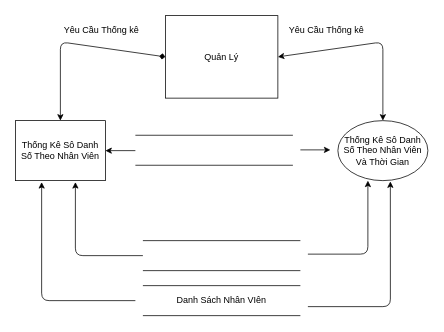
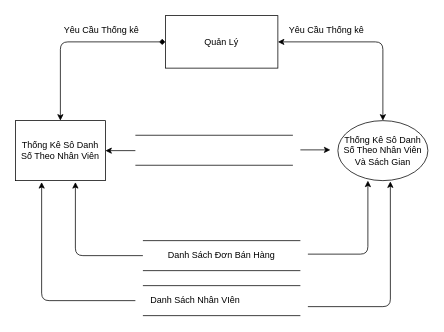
  <mxCell id="0" />
  <mxCell id="1" parent="0" />
- <mxCell id="2" value="Quản Lý" style="rounded=0;whiteSpace=wrap;html=1;" parent="1" vertex="1"><mxGeometry x="220" y="20" width="150" height="110" as="geometry" /></mxCell>
+ <mxCell id="2" value="Quản Lý" style="rounded=0;whiteSpace=wrap;html=1;" parent="1" vertex="1"><mxGeometry x="220" y="20" width="150" height="70" as="geometry" /></mxCell>
  <mxCell id="3" value="Thống Kê Sô Danh Số Theo Nhân Viên" style="whiteSpace=wrap;html=1;rounded=0;" parent="1" vertex="1"><mxGeometry x="20" y="160" width="120" height="80" as="geometry" /></mxCell>
  <mxCell id="4" value="" style="endArrow=none;html=1;" parent="1" edge="1"><mxGeometry width="50" height="50" relative="1" as="geometry"><mxPoint x="190" y="360" as="sourcePoint" /><mxPoint x="400" y="360" as="targetPoint" /></mxGeometry></mxCell>
  <mxCell id="5" value="" style="endArrow=none;html=1;" parent="1" edge="1"><mxGeometry width="50" height="50" relative="1" as="geometry"><mxPoint x="190" y="320" as="sourcePoint" /><mxPoint x="400" y="320" as="targetPoint" /></mxGeometry></mxCell>
+ <mxCell id="6" value="Danh Sách Đơn Bán Hàng" style="text;html=1;strokeColor=none;fillColor=none;align=center;verticalAlign=middle;whiteSpace=wrap;rounded=0;" parent="1" vertex="1"><mxGeometry x="210" y="330" width="170" height="20" as="geometry" /></mxCell>
  <mxCell id="7" value="" style="endArrow=classic;startArrow=classic;html=1;exitX=1;exitY=0.5;exitDx=0;exitDy=0;entryX=0.5;entryY=0;entryDx=0;entryDy=0;" parent="1" source="2" edge="1"><mxGeometry width="50" height="50" relative="1" as="geometry"><mxPoint x="490" y="50" as="sourcePoint" /><mxPoint x="510" y="160" as="targetPoint" /><Array as="points"><mxPoint x="510" y="55" /></Array></mxGeometry></mxCell>
  <mxCell id="8" value="" style="endArrow=diamond;startArrow=classic;html=1;entryX=0;entryY=0.5;entryDx=0;entryDy=0;exitX=0.5;exitY=0;exitDx=0;exitDy=0;" parent="1" source="3" target="2" edge="1"><mxGeometry width="50" height="50" relative="1" as="geometry"><mxPoint x="90" y="110" as="sourcePoint" /><mxPoint x="140" y="60" as="targetPoint" /><Array as="points"><mxPoint x="80" y="55" /></Array></mxGeometry></mxCell>
  <mxCell id="9" value="Yêu Cầu Thống kê" style="text;html=1;strokeColor=none;fillColor=none;align=center;verticalAlign=middle;whiteSpace=wrap;rounded=0;" parent="1" vertex="1"><mxGeometry x="80" y="30" width="110" height="20" as="geometry" /></mxCell>
  <mxCell id="10" value="Yêu Cầu Thống kê" style="text;html=1;strokeColor=none;fillColor=none;align=center;verticalAlign=middle;whiteSpace=wrap;rounded=0;" parent="1" vertex="1"><mxGeometry x="380" y="30" width="110" height="20" as="geometry" /></mxCell>
- <mxCell id="11" value="Thống Kê Sô Danh Số Theo Nhân Viên Và Thời Gian" style="ellipse;whiteSpace=wrap;html=1;" vertex="1" parent="1"><mxGeometry x="450" y="160" width="120" height="80" as="geometry" /></mxCell>
+ <mxCell id="11" value="Thống Kê Sô Danh Số Theo Nhân Viên Và Sách Gian" style="ellipse;whiteSpace=wrap;html=1;" vertex="1" parent="1"><mxGeometry x="450" y="160" width="120" height="80" as="geometry" /></mxCell>
  <mxCell id="12" value="" style="endArrow=none;html=1;" edge="1" parent="1"><mxGeometry width="50" height="50" relative="1" as="geometry"><mxPoint x="180" y="219.5" as="sourcePoint" /><mxPoint x="390" y="219.5" as="targetPoint" /></mxGeometry></mxCell>
  <mxCell id="13" value="" style="endArrow=none;html=1;" edge="1" parent="1"><mxGeometry width="50" height="50" relative="1" as="geometry"><mxPoint x="180" y="179.5" as="sourcePoint" /><mxPoint x="390" y="179.5" as="targetPoint" /></mxGeometry></mxCell>
  <mxCell id="14" value="" style="endArrow=classic;html=1;" edge="1" parent="1"><mxGeometry width="50" height="50" relative="1" as="geometry"><mxPoint x="400" y="199" as="sourcePoint" /><mxPoint x="440" y="199" as="targetPoint" /></mxGeometry></mxCell>
  <mxCell id="15" value="" style="endArrow=classic;html=1;entryX=1;entryY=0.5;entryDx=0;entryDy=0;" edge="1" parent="1" target="3"><mxGeometry width="50" height="50" relative="1" as="geometry"><mxPoint x="180" y="200" as="sourcePoint" /><mxPoint x="440" y="199" as="targetPoint" /></mxGeometry></mxCell>
  <mxCell id="16" value="" style="endArrow=none;html=1;" edge="1" parent="1"><mxGeometry width="50" height="50" relative="1" as="geometry"><mxPoint x="190" y="420" as="sourcePoint" /><mxPoint x="400" y="420" as="targetPoint" /></mxGeometry></mxCell>
  <mxCell id="17" value="" style="endArrow=none;html=1;" edge="1" parent="1"><mxGeometry width="50" height="50" relative="1" as="geometry"><mxPoint x="190" y="380" as="sourcePoint" /><mxPoint x="400" y="380" as="targetPoint" /></mxGeometry></mxCell>
- <mxCell id="18" value="Danh Sách Nhân VIên" style="text;html=1;strokeColor=none;fillColor=none;align=center;verticalAlign=middle;whiteSpace=wrap;rounded=0;" vertex="1" parent="1"><mxGeometry x="210" y="390" width="170" height="20" as="geometry" /></mxCell>
+ <mxCell id="18" value="Danh Sách Nhân VIên" style="text;html=1;strokeColor=none;fillColor=none;align=center;verticalAlign=middle;whiteSpace=wrap;rounded=0;" vertex="1" parent="1"><mxGeometry x="175" y="390" width="170" height="20" as="geometry" /></mxCell>
  <mxCell id="19" value="" style="endArrow=classic;html=1;entryX=0.292;entryY=1.025;entryDx=0;entryDy=0;entryPerimeter=0;" edge="1" parent="1" target="3"><mxGeometry width="50" height="50" relative="1" as="geometry"><mxPoint x="180" y="400" as="sourcePoint" /><mxPoint x="70" y="450" as="targetPoint" /><Array as="points"><mxPoint x="55" y="400" /></Array></mxGeometry></mxCell>
  <mxCell id="20" value="" style="endArrow=classic;html=1;entryX=0.667;entryY=1.025;entryDx=0;entryDy=0;entryPerimeter=0;" edge="1" parent="1" target="3"><mxGeometry width="50" height="50" relative="1" as="geometry"><mxPoint x="190" y="340" as="sourcePoint" /><mxPoint x="55.04" y="242" as="targetPoint" /><Array as="points"><mxPoint x="100" y="340" /></Array></mxGeometry></mxCell>
  <mxCell id="21" value="" style="endArrow=classic;html=1;entryX=0.667;entryY=1.025;entryDx=0;entryDy=0;entryPerimeter=0;" edge="1" parent="1"><mxGeometry width="50" height="50" relative="1" as="geometry"><mxPoint x="410" y="338" as="sourcePoint" /><mxPoint x="490.04" y="240" as="targetPoint" /><Array as="points"><mxPoint x="490" y="338" /></Array></mxGeometry></mxCell>
  <mxCell id="22" value="" style="endArrow=classic;html=1;entryX=0.583;entryY=1.013;entryDx=0;entryDy=0;entryPerimeter=0;" edge="1" parent="1" target="11"><mxGeometry width="50" height="50" relative="1" as="geometry"><mxPoint x="410" y="408" as="sourcePoint" /><mxPoint x="520.04" y="310" as="targetPoint" /><Array as="points"><mxPoint x="520" y="408" /></Array></mxGeometry></mxCell>
